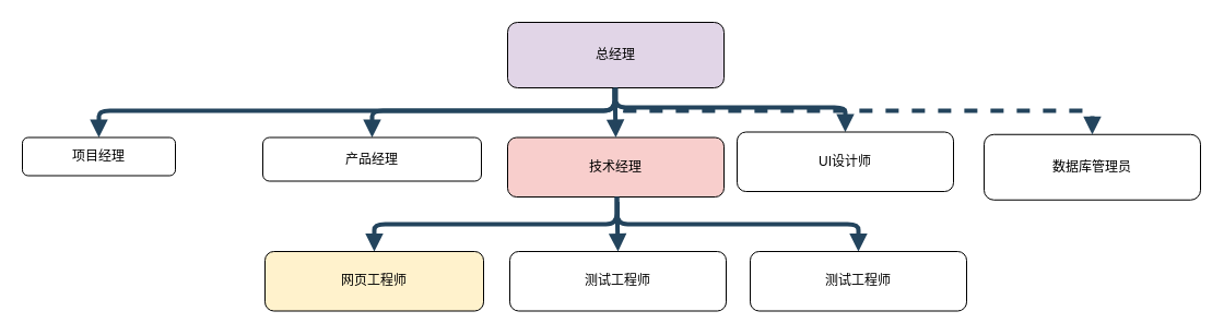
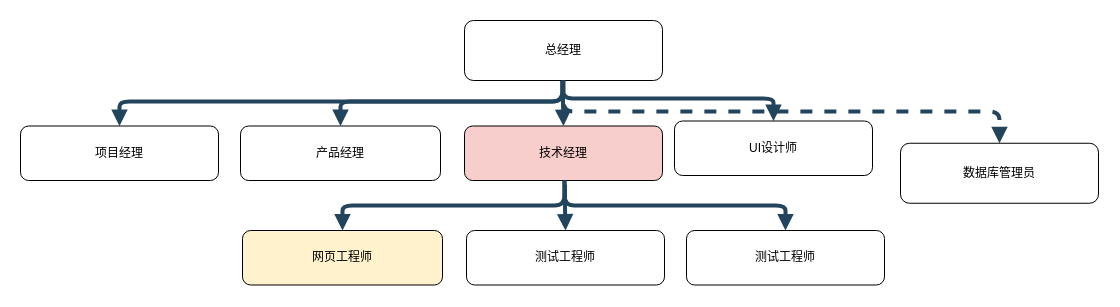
  <mxCell id="0" />
  <mxCell id="1" parent="0" />
  <mxCell id="2" value="" style="edgeStyle=elbowEdgeStyle;elbow=vertical;strokeWidth=4;endArrow=block;endFill=1;fontStyle=1;strokeColor=#23445D;entryX=0.5;entryY=0;entryDx=0;entryDy=0;" parent="1" target="10" edge="1"><mxGeometry x="22" y="165.5" width="100" height="100" as="geometry"><mxPoint x="562" y="75.5" as="sourcePoint" /><mxPoint x="432" y="125.5" as="targetPoint" /></mxGeometry></mxCell>
  <mxCell id="3" value="" style="edgeStyle=elbowEdgeStyle;elbow=vertical;strokeWidth=4;endArrow=block;endFill=1;fontStyle=1;strokeColor=#23445D;entryX=0.5;entryY=0;entryDx=0;entryDy=0;" parent="1" target="6" edge="1"><mxGeometry x="22" y="165.5" width="100" height="100" as="geometry"><mxPoint x="562" y="75.5" as="sourcePoint" /><mxPoint x="192" y="125.5" as="targetPoint" /></mxGeometry></mxCell>
  <mxCell id="4" value="" style="edgeStyle=elbowEdgeStyle;elbow=vertical;strokeWidth=4;endArrow=block;endFill=1;fontStyle=1;strokeColor=#23445D;entryX=0.5;entryY=0;entryDx=0;entryDy=0;" parent="1" target="9" edge="1"><mxGeometry x="22" y="165.5" width="100" height="100" as="geometry"><mxPoint x="562" y="75.5" as="sourcePoint" /><mxPoint x="762" y="125.5" as="targetPoint" /></mxGeometry></mxCell>
- <mxCell id="5" value="总经理" style="rounded=1;whiteSpace=wrap;html=1;fillColor=#e1d5e7;" vertex="1" parent="1"><mxGeometry x="464" y="20" width="198" height="60" as="geometry" /></mxCell>
- <mxCell id="6" value="项目经理" style="rounded=1;whiteSpace=wrap;html=1;" vertex="1" parent="1"><mxGeometry x="20" y="125.5" width="140" height="35" as="geometry" /></mxCell>
- <mxCell id="7" value="数据库管理员" style="rounded=1;whiteSpace=wrap;html=1;" vertex="1" parent="1"><mxGeometry x="900" y="122.75" width="198" height="60" as="geometry" /></mxCell>
+ <mxCell id="5" value="总经理" style="rounded=1;whiteSpace=wrap;html=1;" vertex="1" parent="1"><mxGeometry x="464" y="20" width="198" height="60" as="geometry" /></mxCell>
+ <mxCell id="6" value="项目经理" style="rounded=1;whiteSpace=wrap;html=1;" vertex="1" parent="1"><mxGeometry x="20" y="125.5" width="198" height="54.5" as="geometry" /></mxCell>
+ <mxCell id="7" value="数据库管理员" style="rounded=1;whiteSpace=wrap;html=1;" vertex="1" parent="1"><mxGeometry x="900" y="142.75" width="198" height="60" as="geometry" /></mxCell>
  <mxCell id="8" value="技术经理" style="rounded=1;whiteSpace=wrap;html=1;fillColor=#f8cecc;" vertex="1" parent="1"><mxGeometry x="464" y="125.5" width="198" height="54.5" as="geometry" /></mxCell>
  <mxCell id="9" value="UI设计师" style="rounded=1;whiteSpace=wrap;html=1;" vertex="1" parent="1"><mxGeometry x="674" y="120.5" width="198" height="54.5" as="geometry" /></mxCell>
- <mxCell id="10" value="产品经理" style="rounded=1;whiteSpace=wrap;html=1;" vertex="1" parent="1"><mxGeometry x="240" y="125.5" width="200" height="40" as="geometry" /></mxCell>
+ <mxCell id="10" value="产品经理" style="rounded=1;whiteSpace=wrap;html=1;" vertex="1" parent="1"><mxGeometry x="240" y="125.5" width="200" height="54.5" as="geometry" /></mxCell>
  <mxCell id="11" value="" style="edgeStyle=elbowEdgeStyle;elbow=vertical;strokeWidth=4;endArrow=block;endFill=1;fontStyle=1;strokeColor=#23445D;entryX=0.5;entryY=0;entryDx=0;entryDy=0;" edge="1" parent="1" target="8"><mxGeometry x="22.5" y="310" width="100" height="100" as="geometry"><mxPoint x="562.5" y="80" as="sourcePoint" /><mxPoint x="563" y="120" as="targetPoint" /></mxGeometry></mxCell>
  <mxCell id="12" value="" style="edgeStyle=elbowEdgeStyle;elbow=vertical;strokeWidth=4;endArrow=block;endFill=1;fontStyle=1;strokeColor=#23445D;entryX=0.5;entryY=0;entryDx=0;entryDy=0;exitX=0.5;exitY=1;exitDx=0;exitDy=0;dashed=1;" edge="1" parent="1" source="5" target="7"><mxGeometry x="20" y="165.5" width="100" height="100" as="geometry"><mxPoint x="560" y="75.5" as="sourcePoint" /><mxPoint x="781" y="125.5" as="targetPoint" /></mxGeometry></mxCell>
  <mxCell id="13" value="" style="edgeStyle=elbowEdgeStyle;elbow=vertical;strokeWidth=4;endArrow=block;endFill=1;fontStyle=1;strokeColor=#23445D;entryX=0.5;entryY=0;entryDx=0;entryDy=0;" edge="1" parent="1" target="17"><mxGeometry x="24" y="270" width="100" height="100" as="geometry"><mxPoint x="564" y="180" as="sourcePoint" /><mxPoint x="434" y="230" as="targetPoint" /></mxGeometry></mxCell>
  <mxCell id="14" value="" style="edgeStyle=elbowEdgeStyle;elbow=vertical;strokeWidth=4;endArrow=block;endFill=1;fontStyle=1;strokeColor=#23445D;entryX=0.5;entryY=0;entryDx=0;entryDy=0;" edge="1" parent="1" target="16"><mxGeometry x="24" y="270" width="100" height="100" as="geometry"><mxPoint x="564" y="180" as="sourcePoint" /><mxPoint x="764" y="230" as="targetPoint" /></mxGeometry></mxCell>
  <mxCell id="15" value="测试工程师" style="rounded=1;whiteSpace=wrap;html=1;" vertex="1" parent="1"><mxGeometry x="466" y="230" width="198" height="54.5" as="geometry" /></mxCell>
  <mxCell id="16" value="测试工程师" style="rounded=1;whiteSpace=wrap;html=1;" vertex="1" parent="1"><mxGeometry x="686" y="230" width="198" height="54.5" as="geometry" /></mxCell>
  <mxCell id="17" value="网页工程师" style="rounded=1;whiteSpace=wrap;html=1;fillColor=#fff2cc;" vertex="1" parent="1"><mxGeometry x="242" y="230" width="200" height="54.5" as="geometry" /></mxCell>
  <mxCell id="18" value="" style="edgeStyle=elbowEdgeStyle;elbow=vertical;strokeWidth=4;endArrow=block;endFill=1;fontStyle=1;strokeColor=#23445D;entryX=0.5;entryY=0;entryDx=0;entryDy=0;" edge="1" parent="1" target="15"><mxGeometry x="24.5" y="414.5" width="100" height="100" as="geometry"><mxPoint x="564.5" y="184.5" as="sourcePoint" /><mxPoint x="565" y="224.5" as="targetPoint" /></mxGeometry></mxCell>
